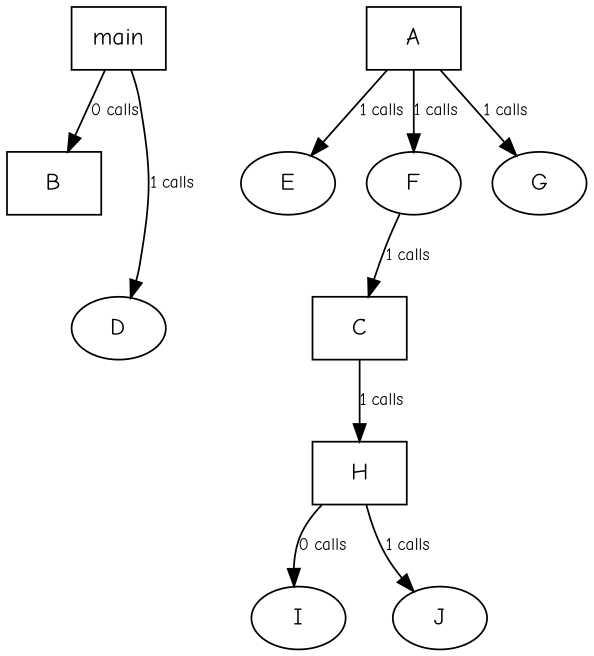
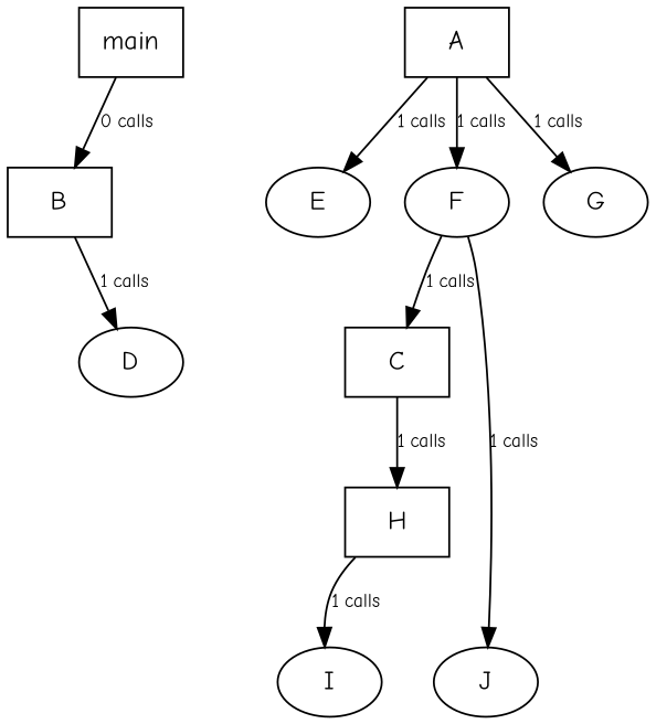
  digraph {
    fontname="Comic Neue"
    node [fontname="Comic Neue" shape=ellipse]
    edge [fontname="Comic Neue" fontsize=10]
    main [shape=rectangle]
    B [shape=rectangle]
    A [shape=rectangle]
    E
    F
    G
    D
    C [shape=rectangle]
    H [shape=rectangle]
    I
    J
    main -> B [label="0 calls"]
-   main -> D [label="1 calls"]
+   B -> D [label="1 calls"]
    A -> E [label="1 calls"]
    A -> F [label="1 calls"]
    A -> G [label="1 calls"]
    F -> C [label="1 calls"]
    C -> H [label="1 calls"]
-   H -> I [label="0 calls"]
-   H -> J [label="1 calls"]
+   H -> I [label="1 calls"]
+   F -> J [label="1 calls"]
  }
